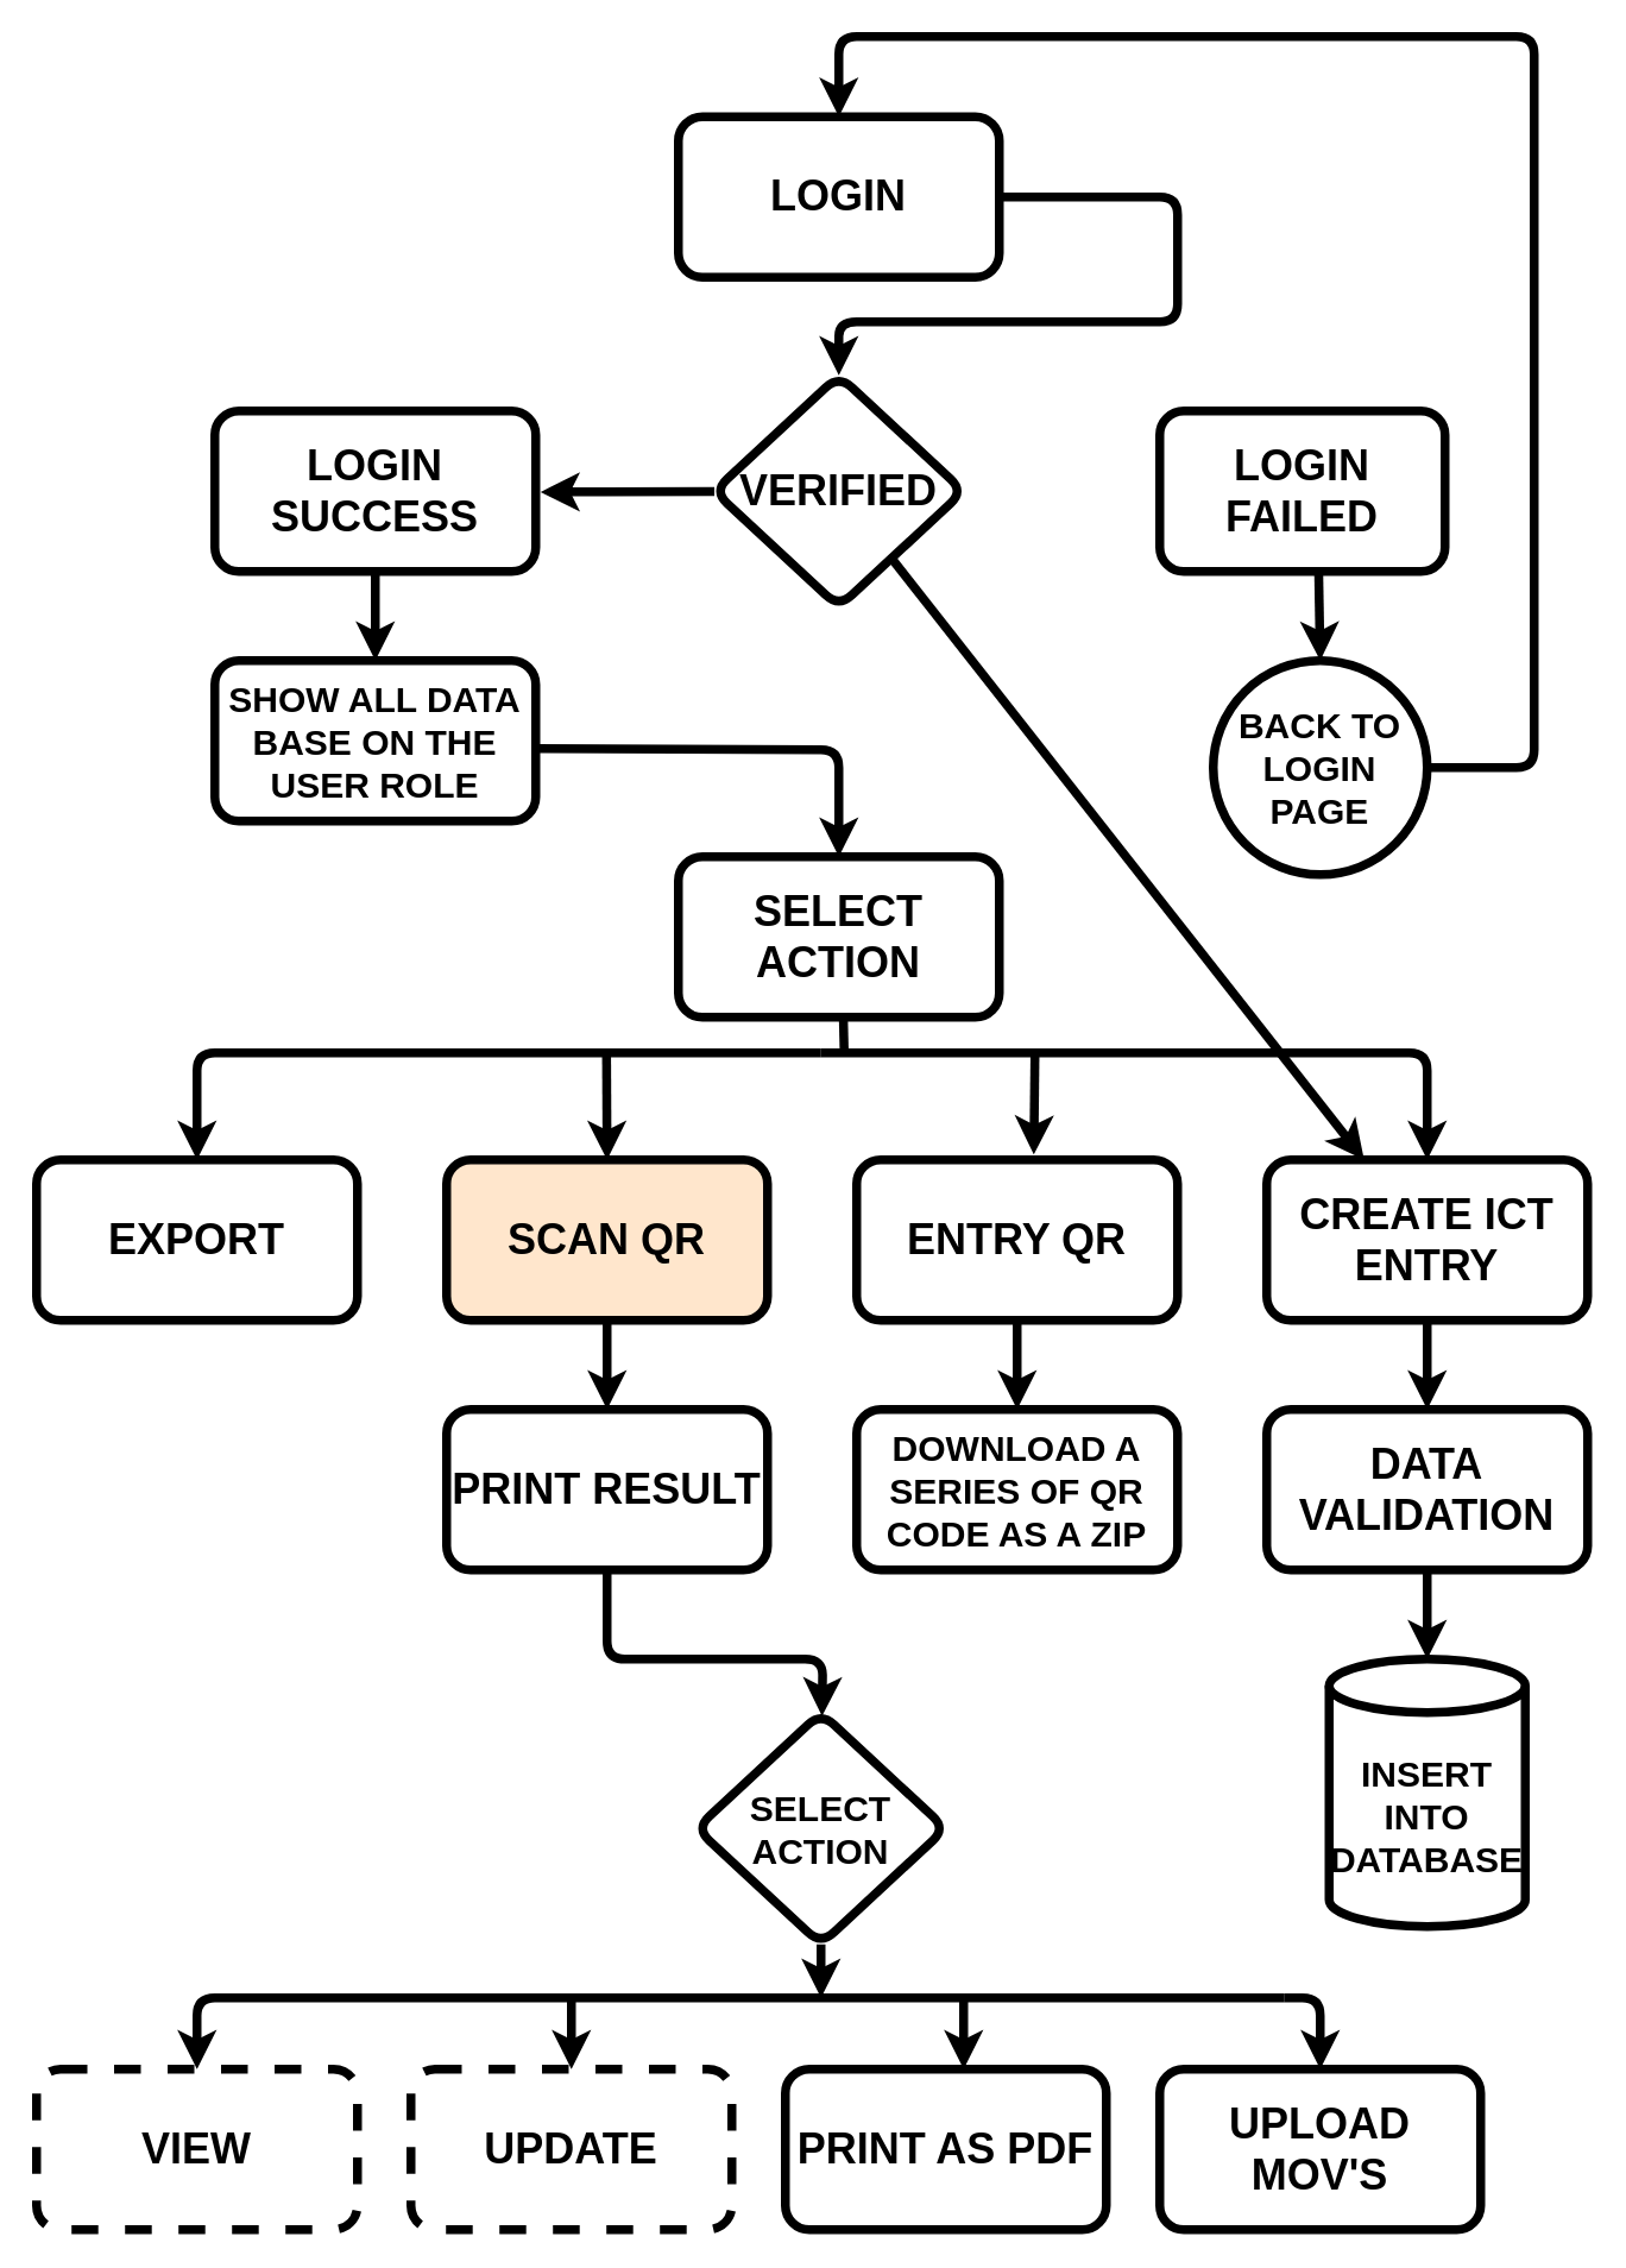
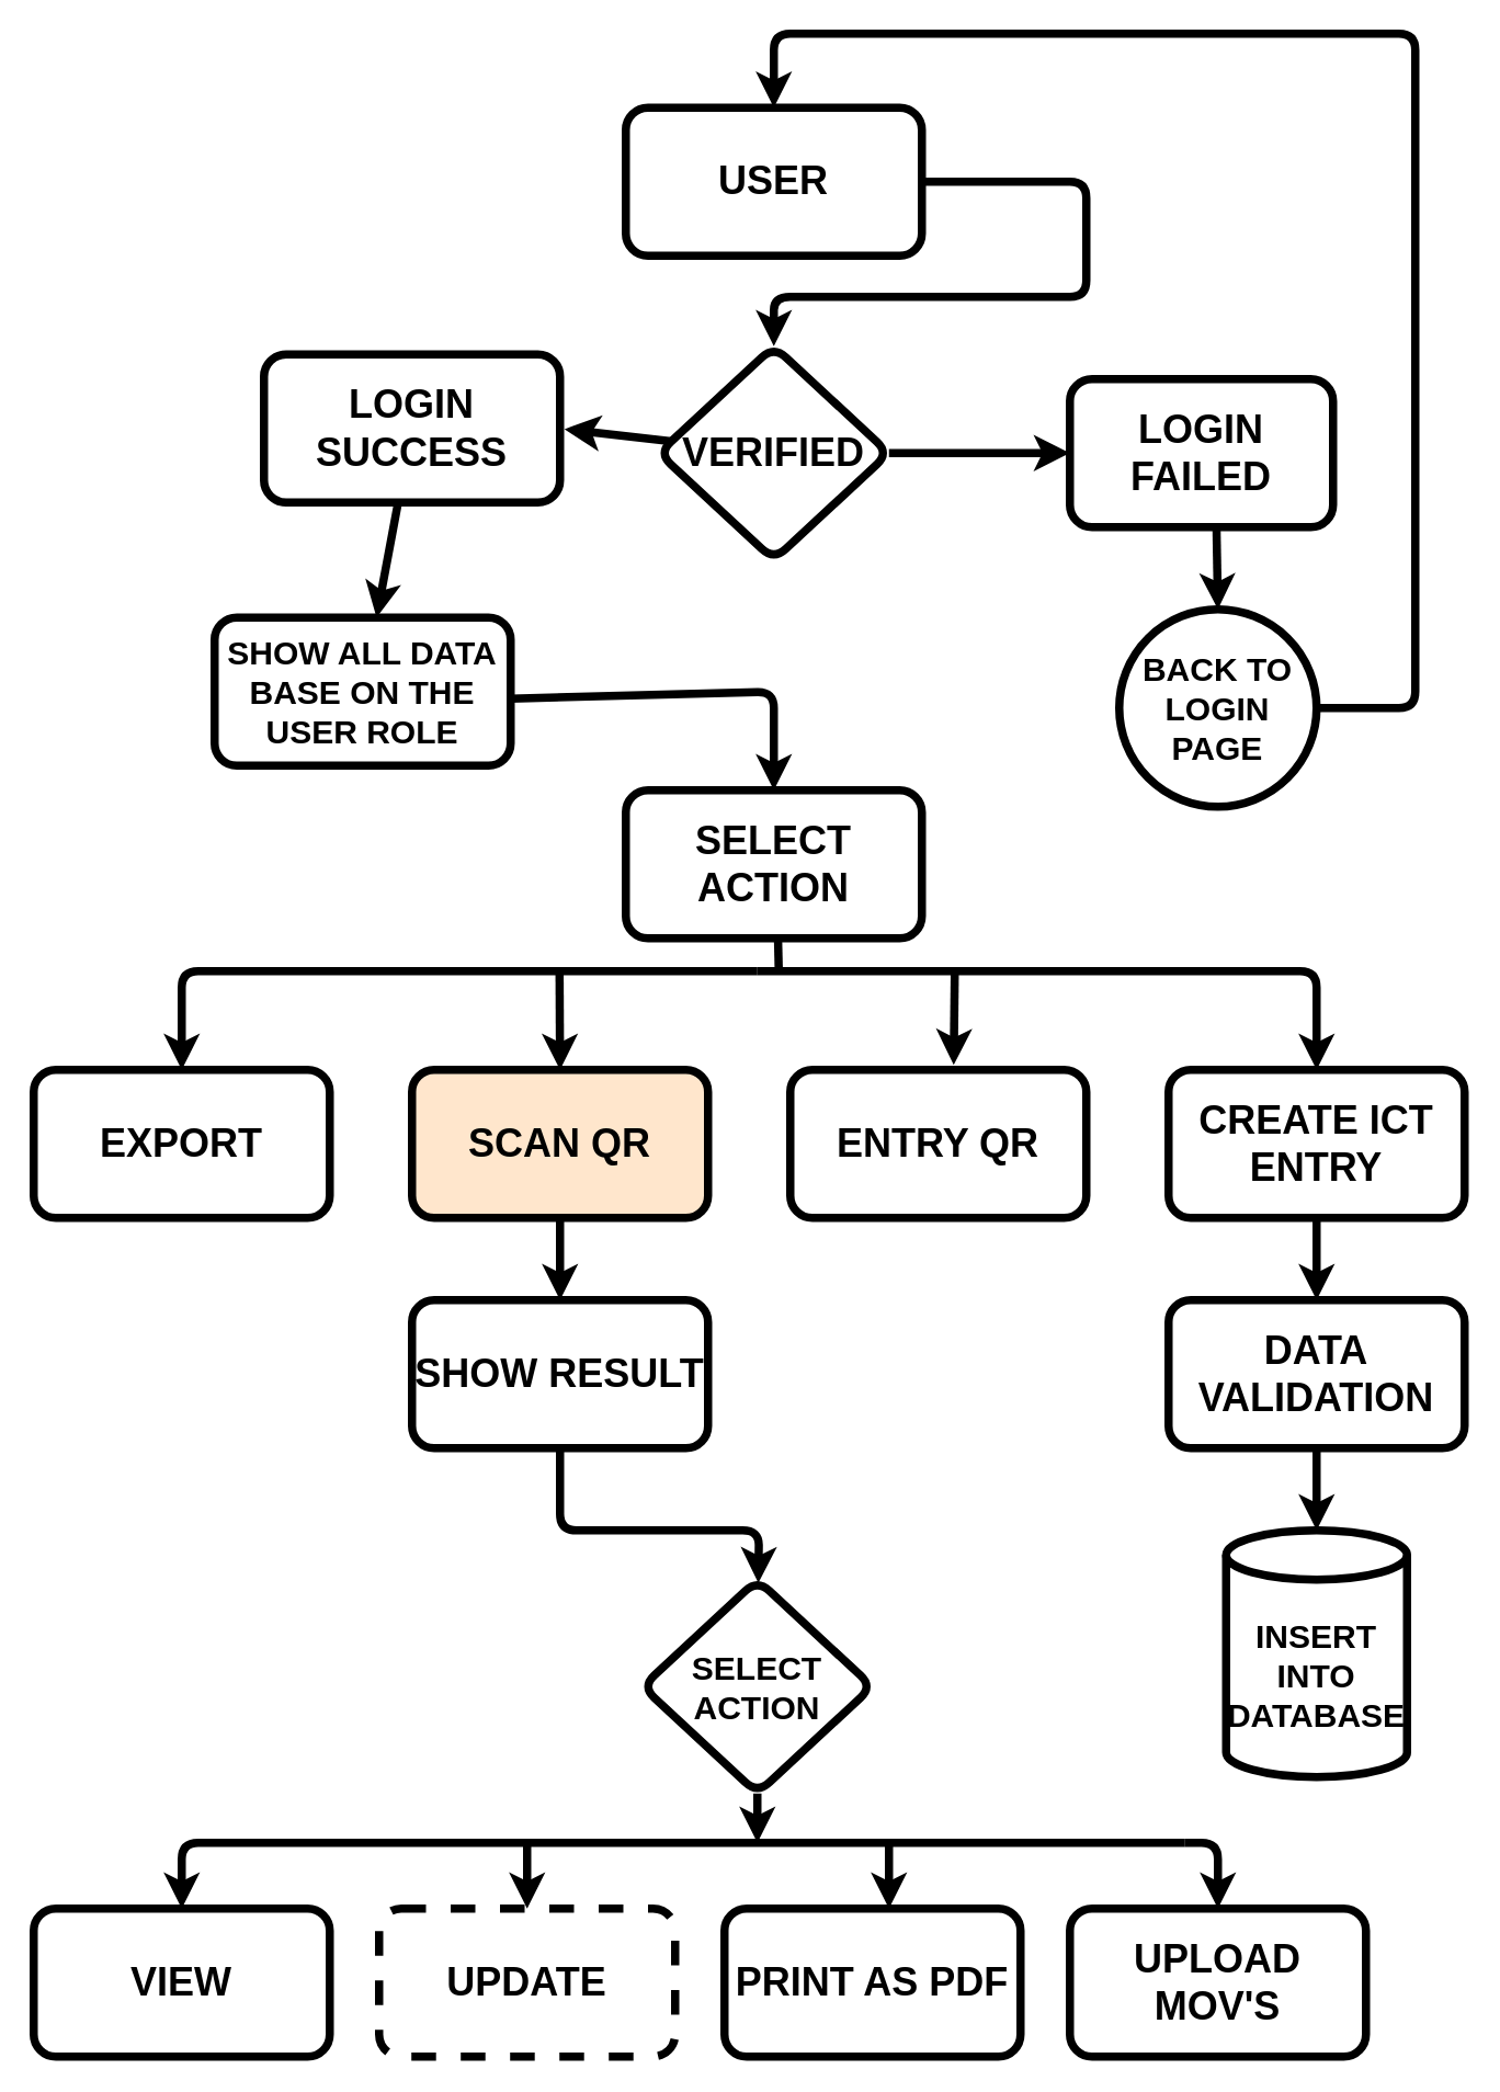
  <mxCell id="0" />
  <mxCell id="1" parent="0" />
  <mxCell id="2" value="" style="edgeStyle=none;html=1;strokeWidth=5;" edge="1" parent="1" source="3" target="5"><mxGeometry relative="1" as="geometry"><Array as="points"><mxPoint x="660" y="110" /><mxPoint x="660" y="180" /><mxPoint x="470" y="180" /></Array></mxGeometry></mxCell>
- <mxCell id="3" value="&lt;font style=&quot;font-size: 24px;&quot;&gt;&lt;b&gt;LOGIN&lt;/b&gt;&lt;/font&gt;" style="rounded=1;whiteSpace=wrap;html=1;strokeWidth=5;" vertex="1" parent="1"><mxGeometry x="380" y="65" width="180" height="90" as="geometry" /></mxCell>
- <mxCell id="4" style="edgeStyle=none;html=1;strokeWidth=5;" edge="1" parent="1" source="5" target="24"><mxGeometry relative="1" as="geometry" /></mxCell>
+ <mxCell id="3" value="&lt;font style=&quot;font-size: 24px;&quot;&gt;&lt;b&gt;USER&lt;/b&gt;&lt;/font&gt;" style="rounded=1;whiteSpace=wrap;html=1;strokeWidth=5;" vertex="1" parent="1"><mxGeometry x="380" y="65" width="180" height="90" as="geometry" /></mxCell>
+ <mxCell id="4" style="edgeStyle=none;html=1;strokeWidth=5;" edge="1" parent="1" source="5" target="7"><mxGeometry relative="1" as="geometry" /></mxCell>
  <mxCell id="5" value="&lt;font style=&quot;font-size: 24px;&quot;&gt;&lt;b&gt;VERIFIED&lt;/b&gt;&lt;/font&gt;" style="rhombus;whiteSpace=wrap;html=1;rounded=1;strokeWidth=5;" vertex="1" parent="1"><mxGeometry x="400" y="210" width="140" height="130" as="geometry" /></mxCell>
  <mxCell id="6" style="edgeStyle=none;html=1;strokeWidth=5;exitX=0.557;exitY=0.993;exitDx=0;exitDy=0;exitPerimeter=0;" edge="1" parent="1" source="7" target="14"><mxGeometry relative="1" as="geometry" /></mxCell>
  <mxCell id="7" value="&lt;b style=&quot;scrollbar-color: light-dark(#e2e2e2, #4b4b4b)&lt;br/&gt;&#09;&#09;&#09;&#09;&#09;light-dark(#fbfbfb, var(--dark-panel-color));&quot;&gt;&lt;font style=&quot;scrollbar-color: light-dark(#e2e2e2, #4b4b4b)&lt;br/&gt;&#09;&#09;&#09;&#09;&#09;light-dark(#fbfbfb, var(--dark-panel-color)); font-size: 24px;&quot;&gt;LOGIN FAILED&lt;/font&gt;&lt;/b&gt;" style="rounded=1;whiteSpace=wrap;html=1;strokeWidth=5;" vertex="1" parent="1"><mxGeometry x="650" y="230" width="160" height="90" as="geometry" /></mxCell>
  <mxCell id="8" style="edgeStyle=none;html=1;strokeWidth=5;" edge="1" parent="1" source="9" target="12"><mxGeometry relative="1" as="geometry" /></mxCell>
- <mxCell id="9" value="&lt;b&gt;&lt;font style=&quot;font-size: 24px;&quot;&gt;LOGIN SUCCESS&lt;/font&gt;&lt;/b&gt;" style="rounded=1;whiteSpace=wrap;html=1;strokeWidth=5;" vertex="1" parent="1"><mxGeometry x="120" y="230" width="180" height="90" as="geometry" /></mxCell>
+ <mxCell id="9" value="&lt;b&gt;&lt;font style=&quot;font-size: 24px;&quot;&gt;LOGIN SUCCESS&lt;/font&gt;&lt;/b&gt;" style="rounded=1;whiteSpace=wrap;html=1;strokeWidth=5;" vertex="1" parent="1"><mxGeometry x="160" y="215" width="180" height="90" as="geometry" /></mxCell>
  <mxCell id="10" style="edgeStyle=none;html=1;entryX=1.015;entryY=0.505;entryDx=0;entryDy=0;entryPerimeter=0;strokeWidth=5;" edge="1" parent="1" source="5" target="9"><mxGeometry relative="1" as="geometry" /></mxCell>
  <mxCell id="11" style="edgeStyle=none;html=1;entryX=0.5;entryY=0;entryDx=0;entryDy=0;exitX=0.999;exitY=0.548;exitDx=0;exitDy=0;exitPerimeter=0;strokeWidth=5;" edge="1" parent="1" source="12" target="17"><mxGeometry relative="1" as="geometry"><mxPoint x="530" y="420" as="targetPoint" /><Array as="points"><mxPoint x="470" y="420" /></Array></mxGeometry></mxCell>
- <mxCell id="12" value="&lt;font style=&quot;font-size: 20px;&quot;&gt;&lt;b&gt;SHOW ALL DATA BASE ON THE USER ROLE&lt;/b&gt;&lt;/font&gt;" style="rounded=1;whiteSpace=wrap;html=1;strokeWidth=5;" vertex="1" parent="1"><mxGeometry x="120" y="370" width="180" height="90" as="geometry" /></mxCell>
+ <mxCell id="12" value="&lt;font style=&quot;font-size: 20px;&quot;&gt;&lt;b&gt;SHOW ALL DATA BASE ON THE USER ROLE&lt;/b&gt;&lt;/font&gt;" style="rounded=1;whiteSpace=wrap;html=1;strokeWidth=5;" vertex="1" parent="1"><mxGeometry x="130" y="375" width="180" height="90" as="geometry" /></mxCell>
  <mxCell id="13" style="edgeStyle=none;html=1;entryX=0.5;entryY=0;entryDx=0;entryDy=0;exitX=1;exitY=0.5;exitDx=0;exitDy=0;strokeWidth=5;" edge="1" parent="1" source="14" target="3"><mxGeometry relative="1" as="geometry"><mxPoint x="1060" y="140" as="targetPoint" /><Array as="points"><mxPoint x="860" y="430" /><mxPoint x="860" y="20" /><mxPoint x="470" y="20" /></Array></mxGeometry></mxCell>
  <mxCell id="14" value="&lt;font style=&quot;font-size: 20px;&quot;&gt;&lt;b&gt;BACK TO LOGIN PAGE&lt;/b&gt;&lt;/font&gt;" style="ellipse;whiteSpace=wrap;html=1;strokeWidth=5;" vertex="1" parent="1"><mxGeometry x="680" y="370" width="120" height="120" as="geometry" /></mxCell>
  <mxCell id="15" style="edgeStyle=none;html=1;entryX=0.5;entryY=0;entryDx=0;entryDy=0;strokeWidth=5;" edge="1" parent="1" target="18"><mxGeometry relative="1" as="geometry"><mxPoint x="460" y="590" as="sourcePoint" /><Array as="points"><mxPoint x="110" y="590" /></Array></mxGeometry></mxCell>
  <mxCell id="16" style="edgeStyle=none;html=1;entryX=0.5;entryY=0;entryDx=0;entryDy=0;strokeWidth=5;" edge="1" parent="1" target="24"><mxGeometry relative="1" as="geometry"><mxPoint x="780" y="550" as="targetPoint" /><mxPoint x="460" y="590" as="sourcePoint" /><Array as="points"><mxPoint x="800" y="590" /></Array></mxGeometry></mxCell>
  <mxCell id="17" value="&lt;font style=&quot;font-size: 24px;&quot;&gt;&lt;b&gt;SELECT ACTION&lt;/b&gt;&lt;/font&gt;" style="rounded=1;whiteSpace=wrap;html=1;strokeWidth=5;" vertex="1" parent="1"><mxGeometry x="380" y="480" width="180" height="90" as="geometry" /></mxCell>
  <mxCell id="18" value="&lt;b&gt;&lt;font style=&quot;font-size: 24px;&quot;&gt;EXPORT&lt;/font&gt;&lt;/b&gt;" style="rounded=1;whiteSpace=wrap;html=1;strokeWidth=5;" vertex="1" parent="1"><mxGeometry y="650" width="180" height="90" as="geometry" x="20" /></mxCell>
  <mxCell id="19" style="edgeStyle=none;html=1;strokeWidth=5;" edge="1" parent="1" source="20" target="25"><mxGeometry relative="1" as="geometry" /></mxCell>
  <mxCell id="20" value="&lt;b&gt;&lt;font style=&quot;font-size: 24px;&quot;&gt;SCAN QR&lt;/font&gt;&lt;/b&gt;" style="rounded=1;whiteSpace=wrap;html=1;strokeWidth=5;fillColor=#ffe6cc;" vertex="1" parent="1"><mxGeometry x="250" y="650" width="180" height="90" as="geometry" /></mxCell>
- <mxCell id="21" style="edgeStyle=none;html=1;strokeWidth=5;" edge="1" parent="1" source="22" target="26"><mxGeometry relative="1" as="geometry" /></mxCell>
  <mxCell id="22" value="&lt;b&gt;&lt;font style=&quot;font-size: 24px;&quot;&gt;ENTRY QR&lt;/font&gt;&lt;/b&gt;" style="rounded=1;whiteSpace=wrap;html=1;strokeWidth=5;" vertex="1" parent="1"><mxGeometry x="480" y="650" width="180" height="90" as="geometry" /></mxCell>
  <mxCell id="23" style="edgeStyle=none;html=1;strokeWidth=5;" edge="1" parent="1" source="24" target="28"><mxGeometry relative="1" as="geometry" /></mxCell>
  <mxCell id="24" value="&lt;b&gt;&lt;font style=&quot;font-size: 24px;&quot;&gt;CREATE ICT ENTRY&lt;/font&gt;&lt;/b&gt;" style="rounded=1;whiteSpace=wrap;html=1;strokeWidth=5;" vertex="1" parent="1"><mxGeometry x="710" y="650" width="180" height="90" as="geometry" /></mxCell>
- <mxCell id="25" value="&lt;b&gt;&lt;font style=&quot;font-size: 24px;&quot;&gt;PRINT RESULT&lt;/font&gt;&lt;/b&gt;" style="rounded=1;whiteSpace=wrap;html=1;strokeWidth=5;" vertex="1" parent="1"><mxGeometry x="250" y="790" width="180" height="90" as="geometry" /></mxCell>
- <mxCell id="26" value="&lt;b&gt;&lt;font style=&quot;font-size: 20px;&quot;&gt;DOWNLOAD A SERIES OF QR CODE AS A ZIP&lt;/font&gt;&lt;/b&gt;" style="rounded=1;whiteSpace=wrap;html=1;strokeWidth=5;" vertex="1" parent="1"><mxGeometry x="480" y="790" width="180" height="90" as="geometry" /></mxCell>
+ <mxCell id="25" value="&lt;b&gt;&lt;font style=&quot;font-size: 24px;&quot;&gt;SHOW RESULT&lt;/font&gt;&lt;/b&gt;" style="rounded=1;whiteSpace=wrap;html=1;strokeWidth=5;" vertex="1" parent="1"><mxGeometry x="250" y="790" width="180" height="90" as="geometry" /></mxCell>
  <mxCell id="27" style="edgeStyle=none;html=1;strokeWidth=5;" edge="1" parent="1" source="28" target="29"><mxGeometry relative="1" as="geometry" /></mxCell>
  <mxCell id="28" value="&lt;font style=&quot;font-size: 24px;&quot;&gt;&lt;b&gt;DATA VALIDATION&lt;/b&gt;&lt;/font&gt;" style="rounded=1;whiteSpace=wrap;html=1;strokeWidth=5;" vertex="1" parent="1"><mxGeometry x="710" y="790" width="180" height="90" as="geometry" /></mxCell>
  <mxCell id="29" value="&lt;font style=&quot;font-size: 20px;&quot;&gt;&lt;b&gt;INSERT INTO DATABASE&lt;/b&gt;&lt;/font&gt;" style="shape=cylinder3;whiteSpace=wrap;html=1;boundedLbl=1;backgroundOutline=1;size=15;strokeWidth=5;" vertex="1" parent="1"><mxGeometry x="745" y="930" width="110" height="150" as="geometry" /></mxCell>
  <mxCell id="30" style="edgeStyle=none;html=1;strokeWidth=5;" edge="1" parent="1" source="31"><mxGeometry relative="1" as="geometry"><mxPoint x="460" y="1120" as="targetPoint" /></mxGeometry></mxCell>
  <mxCell id="31" value="&lt;b&gt;&lt;font style=&quot;font-size: 20px;&quot;&gt;SELECT ACTION&lt;/font&gt;&lt;/b&gt;" style="rhombus;whiteSpace=wrap;html=1;rounded=1;strokeWidth=5;" vertex="1" parent="1"><mxGeometry x="390" y="960" width="140" height="130" as="geometry" /></mxCell>
- <mxCell id="32" value="&lt;b&gt;&lt;font style=&quot;font-size: 24px;&quot;&gt;VIEW&lt;/font&gt;&lt;/b&gt;" style="rounded=1;whiteSpace=wrap;html=1;strokeWidth=5;dashed=1;" vertex="1" parent="1"><mxGeometry y="1160" width="180" height="90" as="geometry" x="20" /></mxCell>
+ <mxCell id="32" value="&lt;b&gt;&lt;font style=&quot;font-size: 24px;&quot;&gt;VIEW&lt;/font&gt;&lt;/b&gt;" style="rounded=1;whiteSpace=wrap;html=1;strokeWidth=5;" vertex="1" parent="1"><mxGeometry y="1160" width="180" height="90" as="geometry" x="20" /></mxCell>
  <mxCell id="33" value="&lt;b&gt;&lt;font style=&quot;font-size: 24px;&quot;&gt;UPDATE&lt;/font&gt;&lt;/b&gt;" style="rounded=1;whiteSpace=wrap;html=1;strokeWidth=5;dashed=1;" vertex="1" parent="1"><mxGeometry x="230" y="1160" width="180" height="90" as="geometry" /></mxCell>
  <mxCell id="34" value="&lt;b&gt;&lt;font style=&quot;font-size: 24px;&quot;&gt;PRINT AS PDF&lt;/font&gt;&lt;/b&gt;" style="rounded=1;whiteSpace=wrap;html=1;strokeWidth=5;" vertex="1" parent="1"><mxGeometry x="440" y="1160" width="180" height="90" as="geometry" /></mxCell>
  <mxCell id="35" value="&lt;b&gt;&lt;font style=&quot;font-size: 24px;&quot;&gt;UPLOAD MOV'S&lt;/font&gt;&lt;/b&gt;" style="rounded=1;whiteSpace=wrap;html=1;strokeWidth=5;" vertex="1" parent="1"><mxGeometry x="650" y="1160" width="180" height="90" as="geometry" /></mxCell>
  <mxCell id="36" value="" style="endArrow=none;html=1;entryX=0.514;entryY=0.994;entryDx=0;entryDy=0;entryPerimeter=0;strokeWidth=5;" edge="1" parent="1" target="17"><mxGeometry width="50" height="50" relative="1" as="geometry"><mxPoint x="473" y="590" as="sourcePoint" /><mxPoint x="490" y="570" as="targetPoint" /></mxGeometry></mxCell>
  <mxCell id="37" value="" style="endArrow=classic;html=1;strokeWidth=5;entryX=0.5;entryY=0;entryDx=0;entryDy=0;" edge="1" parent="1" target="20"><mxGeometry width="50" height="50" relative="1" as="geometry"><mxPoint x="339.7" y="590" as="sourcePoint" /><mxPoint x="340" y="620" as="targetPoint" /></mxGeometry></mxCell>
  <mxCell id="38" value="" style="endArrow=classic;html=1;strokeWidth=5;entryX=0.552;entryY=-0.033;entryDx=0;entryDy=0;entryPerimeter=0;" edge="1" parent="1" target="22"><mxGeometry width="50" height="50" relative="1" as="geometry"><mxPoint x="580" y="590" as="sourcePoint" /><mxPoint x="580.3" y="620" as="targetPoint" /></mxGeometry></mxCell>
  <mxCell id="39" style="edgeStyle=none;html=1;entryX=0.5;entryY=0;entryDx=0;entryDy=0;strokeWidth=5;" edge="1" parent="1" target="32"><mxGeometry relative="1" as="geometry"><mxPoint x="720" y="1120" as="sourcePoint" /><mxPoint x="100" y="1150" as="targetPoint" /><Array as="points"><mxPoint x="110" y="1120" /></Array></mxGeometry></mxCell>
  <mxCell id="40" style="edgeStyle=none;html=1;entryX=0.5;entryY=0;entryDx=0;entryDy=0;strokeWidth=5;" edge="1" parent="1" target="35"><mxGeometry relative="1" as="geometry"><mxPoint x="760" y="1140" as="targetPoint" /><mxPoint x="720" y="1120" as="sourcePoint" /><Array as="points"><mxPoint x="740" y="1120" /></Array></mxGeometry></mxCell>
  <mxCell id="41" style="edgeStyle=none;html=1;entryX=0.504;entryY=0.016;entryDx=0;entryDy=0;entryPerimeter=0;strokeWidth=5;" edge="1" parent="1" source="25" target="31"><mxGeometry relative="1" as="geometry"><Array as="points"><mxPoint x="340" y="930" /><mxPoint x="461" y="930" /></Array></mxGeometry></mxCell>
  <mxCell id="42" style="edgeStyle=none;html=1;entryX=0.5;entryY=0;entryDx=0;entryDy=0;strokeWidth=5;" edge="1" parent="1" target="33"><mxGeometry relative="1" as="geometry"><mxPoint x="470" y="1130" as="targetPoint" /><mxPoint x="320" y="1120" as="sourcePoint" /></mxGeometry></mxCell>
  <mxCell id="43" style="edgeStyle=none;html=1;entryX=0.5;entryY=0;entryDx=0;entryDy=0;strokeWidth=5;" edge="1" parent="1"><mxGeometry relative="1" as="geometry"><mxPoint x="540" y="1160" as="targetPoint" /><mxPoint x="540" y="1120" as="sourcePoint" /></mxGeometry></mxCell>
